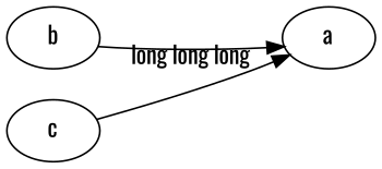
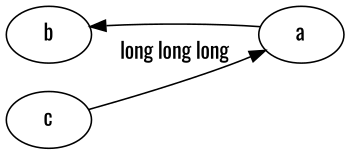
  digraph {
    fontname=Oswald
    rankdir=LR
    node [fontname=Oswald]
    edge [fontname=Oswald]
    b [height=0.50 width=0.75]
    c [height=0.50 width=0.75]
    a [height=0.50 width=0.75]
    subgraph sub_1 {
      rank=same
      b
      c
    }
    c -> a [label="long long long"]
-   b -> a
+   a -> b
  }
